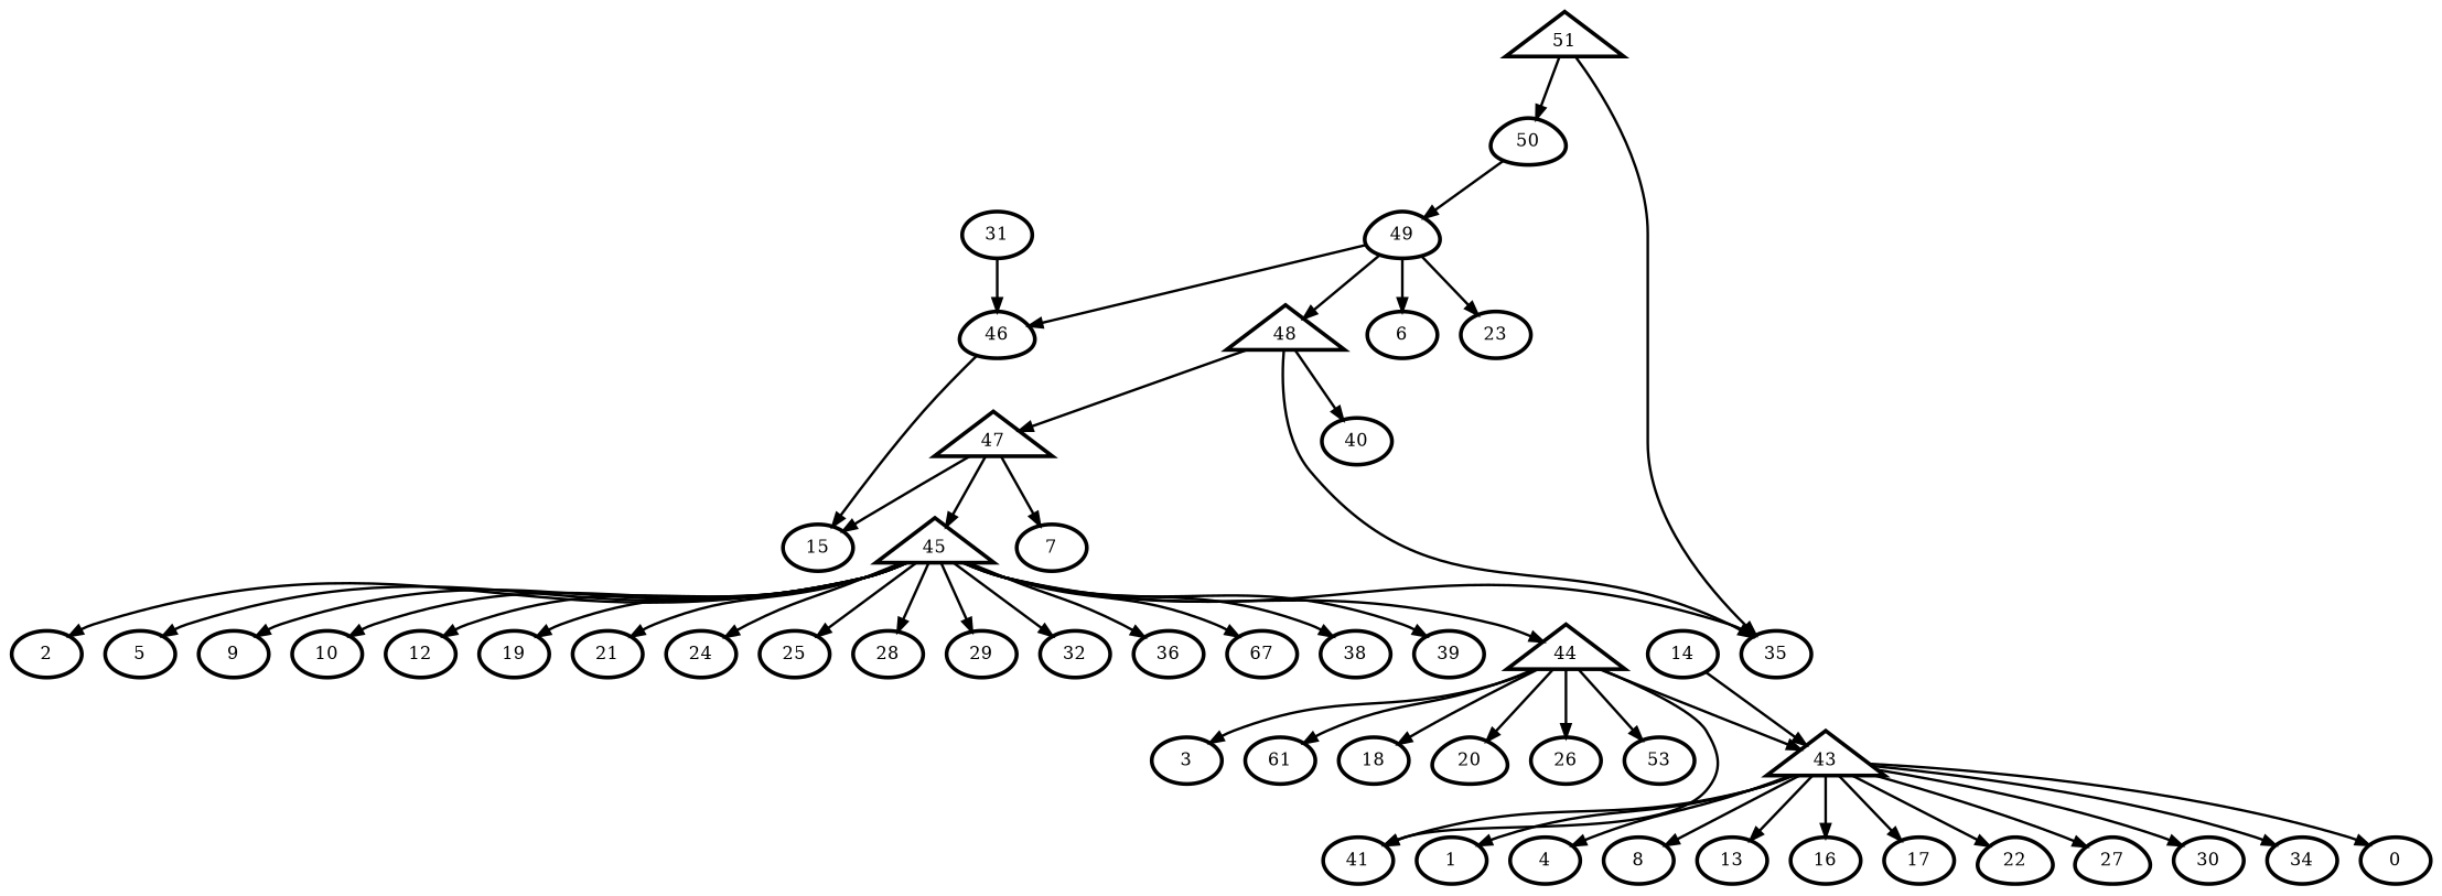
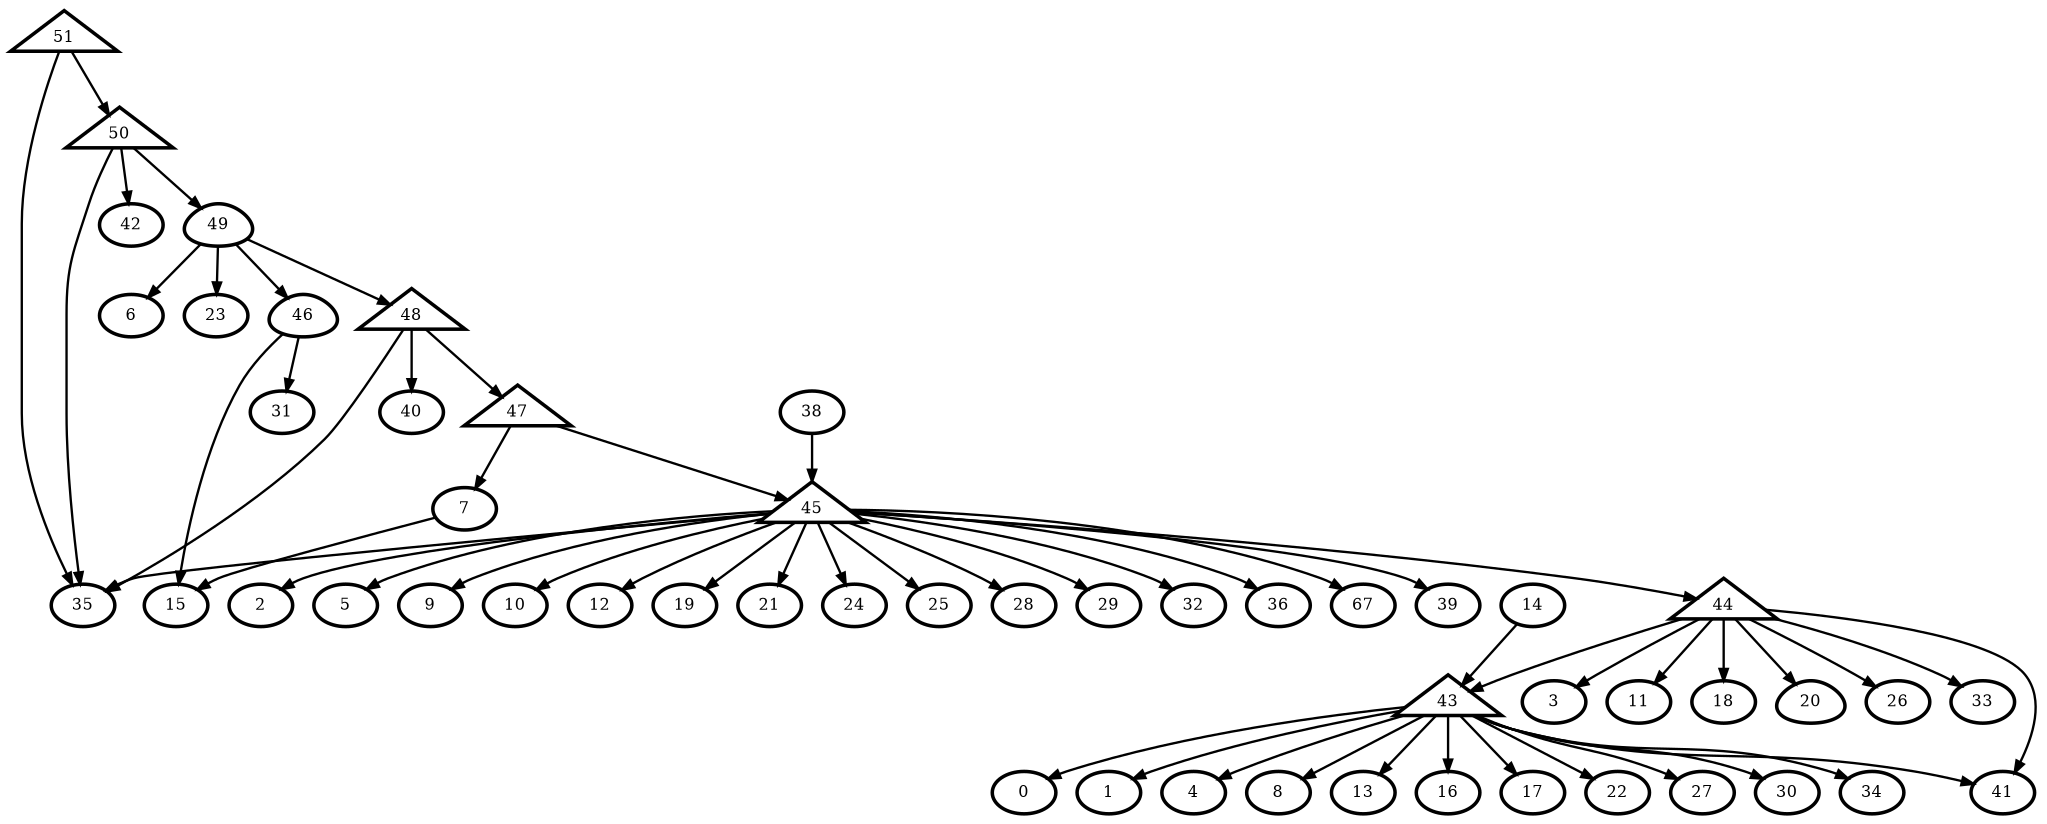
  digraph {
    node [penwidth=3]
    edge [penwidth=2]
    n1 [label=0]
    n2 [label=1]
    n3 [label=2]
    n4 [label=3]
    n5 [label=4]
    n6 [label=5]
    n7 [label=6]
    n8 [label=7]
    n9 [label=8]
    n10 [label=9]
    n11 [label=10]
-   n12 [label=61]
+   n12 [label=11]
    n13 [label=12]
    n14 [label=13]
    n15 [label=14]
    n16 [label=43 shape=triangle]
    n17 [label=15]
    n18 [label=16]
    n19 [label=17]
    n20 [label=18]
    n21 [label=19]
    n22 [label=20 shape=egg]
    n23 [label=21]
-   n24 [label=22 shape=egg]
+   n24 [label=22]
    n25 [label=23]
    n26 [label=24]
    n27 [label=25]
    n28 [label=26]
-   n29 [label=27 shape=egg]
+   n29 [label=27]
    n30 [label=28]
    n31 [label=29]
    n32 [label=30]
    n33 [label=31]
    n34 [label=32]
-   n35 [label=53]
+   n35 [label=33]
    n36 [label=34]
    n37 [label=35]
    n38 [label=36]
    n39 [label=67]
    n40 [label=38]
    n41 [label=39]
    n42 [label=40]
    n43 [label=41]
+   n44 [label=42]
    n45 [label=46 shape=egg]
    n46 [label=49 shape=egg]
    n47 [label=48 shape=triangle]
    n48 [label=47 shape=triangle]
-   n49 [label=50 shape=egg]
+   n49 [label=50 shape=triangle]
    n50 [label=44 shape=triangle]
    n51 [label=45 shape=triangle]
    n52 [label=51 shape=triangle]
    n15 -> n16
    n16 -> n1
    n16 -> n2
    n16 -> n5
    n16 -> n9
    n16 -> n14
    n16 -> n18
    n16 -> n19
    n16 -> n24
    n16 -> n29
    n16 -> n32
    n16 -> n36
    n16 -> n43
    n45 -> n17
-   n33 -> n45
+   n45 -> n33
    n46 -> n7
    n46 -> n25
    n46 -> n45
    n46 -> n47
    n47 -> n37
    n47 -> n42
    n47 -> n48
    n48 -> n8
-   n48 -> n17
+   n8 -> n17
    n48 -> n51
+   n49 -> n37
+   n49 -> n44
    n49 -> n46
    n50 -> n4
    n50 -> n12
    n50 -> n16
    n50 -> n20
    n50 -> n22
    n50 -> n28
    n50 -> n35
    n50 -> n43
    n51 -> n3
    n51 -> n6
    n51 -> n10
    n51 -> n11
    n51 -> n13
    n51 -> n21
    n51 -> n23
    n51 -> n26
    n51 -> n27
    n51 -> n30
    n51 -> n31
    n51 -> n34
    n51 -> n37
    n51 -> n38
    n51 -> n39
-   n51 -> n40
+   n40 -> n51
    n51 -> n41
    n51 -> n50
    n52 -> n37
    n52 -> n49
  }
